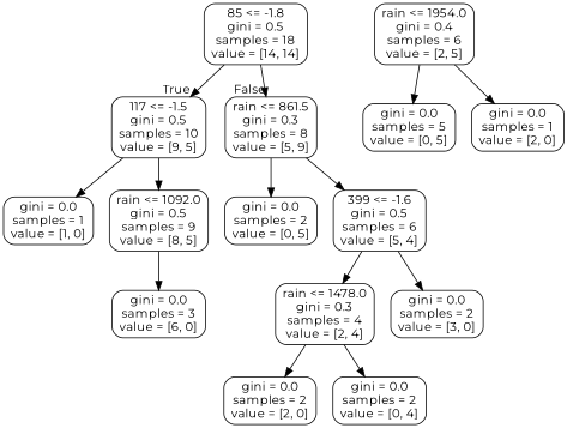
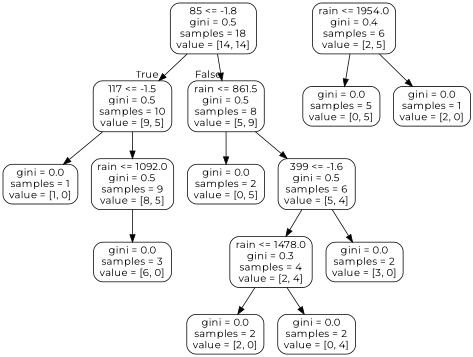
  digraph {
    fontname=Montserrat
    node [color=black fontname=Montserrat shape=box style=rounded]
    edge [fontname=Montserrat]
    n1 [label="85 <= -1.8\ngini = 0.5\nsamples = 18\nvalue = [14, 14]"]
    n2 [label="117 <= -1.5\ngini = 0.5\nsamples = 10\nvalue = [9, 5]"]
-   n3 [label="rain <= 861.5\ngini = 0.3\nsamples = 8\nvalue = [5, 9]"]
+   n3 [label="rain <= 861.5\ngini = 0.5\nsamples = 8\nvalue = [5, 9]"]
    n4 [label="gini = 0.0\nsamples = 1\nvalue = [1, 0]"]
    n5 [label="rain <= 1092.0\ngini = 0.5\nsamples = 9\nvalue = [8, 5]"]
    n6 [label="gini = 0.0\nsamples = 2\nvalue = [0, 5]"]
    n7 [label="399 <= -1.6\ngini = 0.5\nsamples = 6\nvalue = [5, 4]"]
    n8 [label="gini = 0.0\nsamples = 3\nvalue = [6, 0]"]
    n9 [label="rain <= 1954.0\ngini = 0.4\nsamples = 6\nvalue = [2, 5]"]
    n10 [label="gini = 0.0\nsamples = 5\nvalue = [0, 5]"]
    n11 [label="gini = 0.0\nsamples = 1\nvalue = [2, 0]"]
    n12 [label="rain <= 1478.0\ngini = 0.3\nsamples = 4\nvalue = [2, 4]"]
    n13 [label="gini = 0.0\nsamples = 2\nvalue = [3, 0]"]
    n14 [label="gini = 0.0\nsamples = 2\nvalue = [2, 0]"]
    n15 [label="gini = 0.0\nsamples = 2\nvalue = [0, 4]"]
    n1 -> n2 [headlabel=True labelangle=45 labeldistance=2.5]
    n1 -> n3 [headlabel=False labelangle=-45 labeldistance=2.5]
    n2 -> n4
    n2 -> n5
    n3 -> n6
    n3 -> n7
    n5 -> n8
    n7 -> n12
    n7 -> n13
    n9 -> n10
    n9 -> n11
    n12 -> n14
    n12 -> n15
  }
